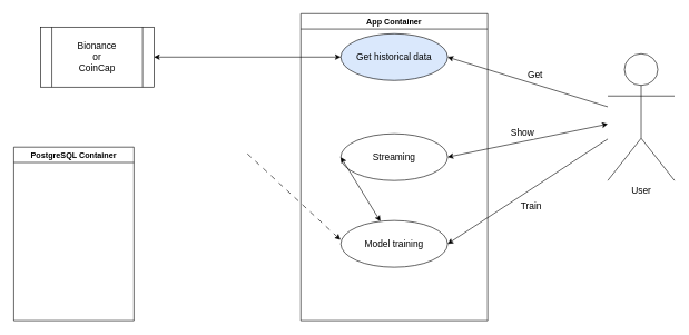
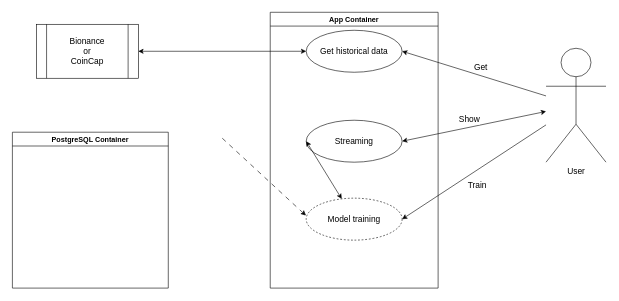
  <mxCell id="0" />
  <mxCell id="1" parent="0" />
- <mxCell id="2" value="PostgreSQL Container" style="swimlane;" vertex="1" parent="1"><mxGeometry x="20" y="220" width="180" height="260" as="geometry" /></mxCell>
+ <mxCell id="2" value="PostgreSQL Container" style="swimlane;" vertex="1" parent="1"><mxGeometry x="20" y="220" width="260" height="260" as="geometry" /></mxCell>
  <mxCell id="3" value="App Container" style="swimlane;startSize=23;" vertex="1" parent="1"><mxGeometry x="450" y="20" width="280" height="460" as="geometry" /></mxCell>
- <mxCell id="4" value="Get historical data" style="ellipse;whiteSpace=wrap;html=1;fontSize=14;fillColor=#dae8fc;" vertex="1" parent="3"><mxGeometry x="60" y="30" width="160" height="70" as="geometry" /></mxCell>
+ <mxCell id="4" value="Get historical data" style="ellipse;whiteSpace=wrap;html=1;fontSize=14;" vertex="1" parent="3"><mxGeometry x="60" y="30" width="160" height="70" as="geometry" /></mxCell>
  <mxCell id="5" value="Streaming" style="ellipse;whiteSpace=wrap;html=1;fontSize=14;" vertex="1" parent="3"><mxGeometry x="60" y="180" width="160" height="70" as="geometry" /></mxCell>
- <mxCell id="6" value="Model training" style="ellipse;whiteSpace=wrap;html=1;fontSize=14;" vertex="1" parent="3"><mxGeometry x="60" y="310" width="160" height="70" as="geometry" /></mxCell>
+ <mxCell id="6" value="Model training" style="ellipse;whiteSpace=wrap;html=1;fontSize=14;dashed=1;" vertex="1" parent="3"><mxGeometry x="60" y="310" width="160" height="70" as="geometry" /></mxCell>
  <mxCell id="7" value="Bionance&lt;div&gt;or&lt;/div&gt;&lt;div&gt;CoinCap&lt;/div&gt;" style="shape=process;whiteSpace=wrap;html=1;backgroundOutline=1;fontSize=14;" vertex="1" parent="1"><mxGeometry x="60" y="40" width="170" height="90" as="geometry" /></mxCell>
  <mxCell id="8" value="" style="endArrow=classic;html=1;rounded=0;entryX=1;entryY=0.5;entryDx=0;entryDy=0;exitX=0;exitY=0.5;exitDx=0;exitDy=0;startArrow=classic;startFill=1;" edge="1" parent="1" source="4" target="7"><mxGeometry width="50" height="50" relative="1" as="geometry"><mxPoint x="470" y="350" as="sourcePoint" /><mxPoint x="520" y="300" as="targetPoint" /></mxGeometry></mxCell>
  <mxCell id="9" value="" style="endArrow=classic;html=1;rounded=0;exitX=0;exitY=0.5;exitDx=0;exitDy=0;startArrow=classic;startFill=1;" edge="1" parent="1" source="5" target="6"><mxGeometry width="50" height="50" relative="1" as="geometry"><mxPoint x="520" y="160" as="sourcePoint" /><mxPoint x="240" y="160" as="targetPoint" /></mxGeometry></mxCell>
  <mxCell id="10" value="User" style="shape=umlActor;verticalLabelPosition=bottom;verticalAlign=top;html=1;outlineConnect=0;fontSize=14;" vertex="1" parent="1"><mxGeometry x="910" y="80" width="100" height="190" as="geometry" /></mxCell>
  <mxCell id="11" value="" style="endArrow=classic;html=1;rounded=0;entryX=1;entryY=0.5;entryDx=0;entryDy=0;startArrow=classic;startFill=1;" edge="1" parent="1" source="10" target="5"><mxGeometry width="50" height="50" relative="1" as="geometry"><mxPoint x="960" y="287.5" as="sourcePoint" /><mxPoint x="680" y="212.5" as="targetPoint" /></mxGeometry></mxCell>
  <mxCell id="12" value="Show" style="edgeLabel;html=1;align=center;verticalAlign=middle;resizable=0;points=[];fontSize=14;" vertex="1" connectable="0" parent="11"><mxGeometry x="0.065" relative="1" as="geometry"><mxPoint y="-13" as="offset" /></mxGeometry></mxCell>
  <mxCell id="13" value="" style="endArrow=classic;startArrow=none;html=1;rounded=0;entryX=-0.003;entryY=0.413;entryDx=0;entryDy=0;entryPerimeter=0;startFill=0;dashed=1;dashPattern=8 8;" edge="1" parent="1" target="6"><mxGeometry width="50" height="50" relative="1" as="geometry"><mxPoint x="370" y="230" as="sourcePoint" /><mxPoint x="520" y="300" as="targetPoint" /></mxGeometry></mxCell>
  <mxCell id="14" value="" style="endArrow=classic;html=1;rounded=0;entryX=1;entryY=0.5;entryDx=0;entryDy=0;startArrow=none;startFill=0;endFill=1;" edge="1" parent="1" source="10" target="4"><mxGeometry width="50" height="50" relative="1" as="geometry"><mxPoint x="970" y="-37" as="sourcePoint" /><mxPoint x="770" y="40" as="targetPoint" /></mxGeometry></mxCell>
  <mxCell id="15" value="Get" style="edgeLabel;html=1;align=center;verticalAlign=middle;resizable=0;points=[];fontSize=14;" vertex="1" connectable="0" parent="14"><mxGeometry x="0.276" y="-7" relative="1" as="geometry"><mxPoint x="41" y="5" as="offset" /></mxGeometry></mxCell>
  <mxCell id="16" value="" style="endArrow=classic;html=1;rounded=0;entryX=1;entryY=0.5;entryDx=0;entryDy=0;startArrow=none;startFill=0;endFill=1;" edge="1" parent="1" source="10" target="6"><mxGeometry width="50" height="50" relative="1" as="geometry"><mxPoint x="1010" y="432" as="sourcePoint" /><mxPoint x="770" y="358" as="targetPoint" /></mxGeometry></mxCell>
  <mxCell id="17" value="Train" style="edgeLabel;html=1;align=center;verticalAlign=middle;resizable=0;points=[];fontSize=14;" vertex="1" connectable="0" parent="16"><mxGeometry x="0.276" y="-7" relative="1" as="geometry"><mxPoint x="41" y="5" as="offset" /></mxGeometry></mxCell>
